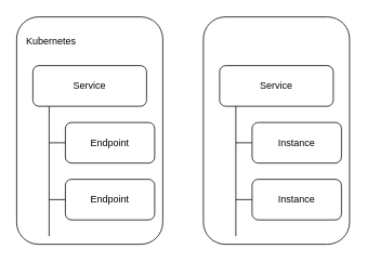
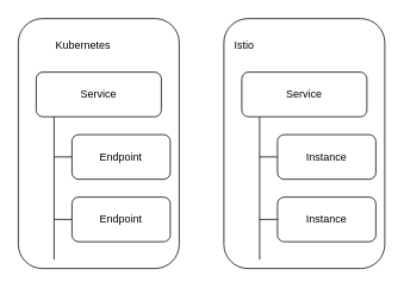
  <mxCell id="0" />
  <mxCell id="1" parent="0" />
  <mxCell id="2" value="" style="rounded=1;whiteSpace=wrap;html=1;" vertex="1" parent="1"><mxGeometry x="20" y="20" width="180" height="280" as="geometry" /></mxCell>
  <mxCell id="3" value="Service" style="rounded=1;whiteSpace=wrap;html=1;" vertex="1" parent="1"><mxGeometry x="40" y="80" width="140" height="50" as="geometry" /></mxCell>
  <mxCell id="4" value="" style="endArrow=none;html=1;" edge="1" parent="1"><mxGeometry width="50" height="50" relative="1" as="geometry"><mxPoint x="60" y="290" as="sourcePoint" /><mxPoint x="60" y="130" as="targetPoint" /></mxGeometry></mxCell>
  <mxCell id="5" style="edgeStyle=orthogonalEdgeStyle;rounded=0;orthogonalLoop=1;jettySize=auto;html=1;endArrow=none;endFill=0;" edge="1" parent="1" source="6"><mxGeometry relative="1" as="geometry"><mxPoint x="60" y="175" as="targetPoint" /></mxGeometry></mxCell>
  <mxCell id="6" value="Endpoint" style="rounded=1;whiteSpace=wrap;html=1;" vertex="1" parent="1"><mxGeometry x="80" y="150" width="110" height="50" as="geometry" /></mxCell>
  <mxCell id="7" style="edgeStyle=orthogonalEdgeStyle;rounded=0;orthogonalLoop=1;jettySize=auto;html=1;endArrow=none;endFill=0;" edge="1" parent="1" source="8"><mxGeometry relative="1" as="geometry"><mxPoint x="60" y="245" as="targetPoint" /></mxGeometry></mxCell>
  <mxCell id="8" value="Endpoint" style="rounded=1;whiteSpace=wrap;html=1;" vertex="1" parent="1"><mxGeometry x="80" y="220" width="110" height="50" as="geometry" /></mxCell>
- <mxCell id="9" value="Kubernetes" style="text;html=1;strokeColor=none;fillColor=none;align=left;verticalAlign=middle;whiteSpace=wrap;rounded=0;" vertex="1" parent="1"><mxGeometry x="30" y="30" width="130" height="40" as="geometry" /></mxCell>
+ <mxCell id="9" value="Kubernetes" style="text;html=1;strokeColor=none;fillColor=none;align=left;verticalAlign=middle;whiteSpace=wrap;rounded=0;" vertex="1" parent="1"><mxGeometry x="60" y="30" width="130" height="40" as="geometry" /></mxCell>
  <mxCell id="10" value="" style="rounded=1;whiteSpace=wrap;html=1;" vertex="1" parent="1"><mxGeometry x="250" y="20" width="180" height="280" as="geometry" /></mxCell>
  <mxCell id="11" value="Service" style="rounded=1;whiteSpace=wrap;html=1;" vertex="1" parent="1"><mxGeometry x="270" y="80" width="140" height="50" as="geometry" /></mxCell>
  <mxCell id="12" value="" style="endArrow=none;html=1;" edge="1" parent="1"><mxGeometry width="50" height="50" relative="1" as="geometry"><mxPoint x="290" y="290" as="sourcePoint" /><mxPoint x="290" y="130" as="targetPoint" /></mxGeometry></mxCell>
  <mxCell id="13" style="edgeStyle=orthogonalEdgeStyle;rounded=0;orthogonalLoop=1;jettySize=auto;html=1;endArrow=none;endFill=0;" edge="1" parent="1" source="14"><mxGeometry relative="1" as="geometry"><mxPoint x="290" y="175" as="targetPoint" /></mxGeometry></mxCell>
  <mxCell id="14" value="Instance" style="rounded=1;whiteSpace=wrap;html=1;" vertex="1" parent="1"><mxGeometry x="310" y="150" width="110" height="50" as="geometry" /></mxCell>
  <mxCell id="15" style="edgeStyle=orthogonalEdgeStyle;rounded=0;orthogonalLoop=1;jettySize=auto;html=1;endArrow=none;endFill=0;" edge="1" parent="1" source="16"><mxGeometry relative="1" as="geometry"><mxPoint x="290" y="245" as="targetPoint" /></mxGeometry></mxCell>
  <mxCell id="16" value="Instance" style="rounded=1;whiteSpace=wrap;html=1;" vertex="1" parent="1"><mxGeometry x="310" y="220" width="110" height="50" as="geometry" /></mxCell>
+ <mxCell id="17" value="Istio" style="text;html=1;strokeColor=none;fillColor=none;align=left;verticalAlign=middle;whiteSpace=wrap;rounded=0;" vertex="1" parent="1"><mxGeometry x="260" y="30" width="130" height="40" as="geometry" /></mxCell>
